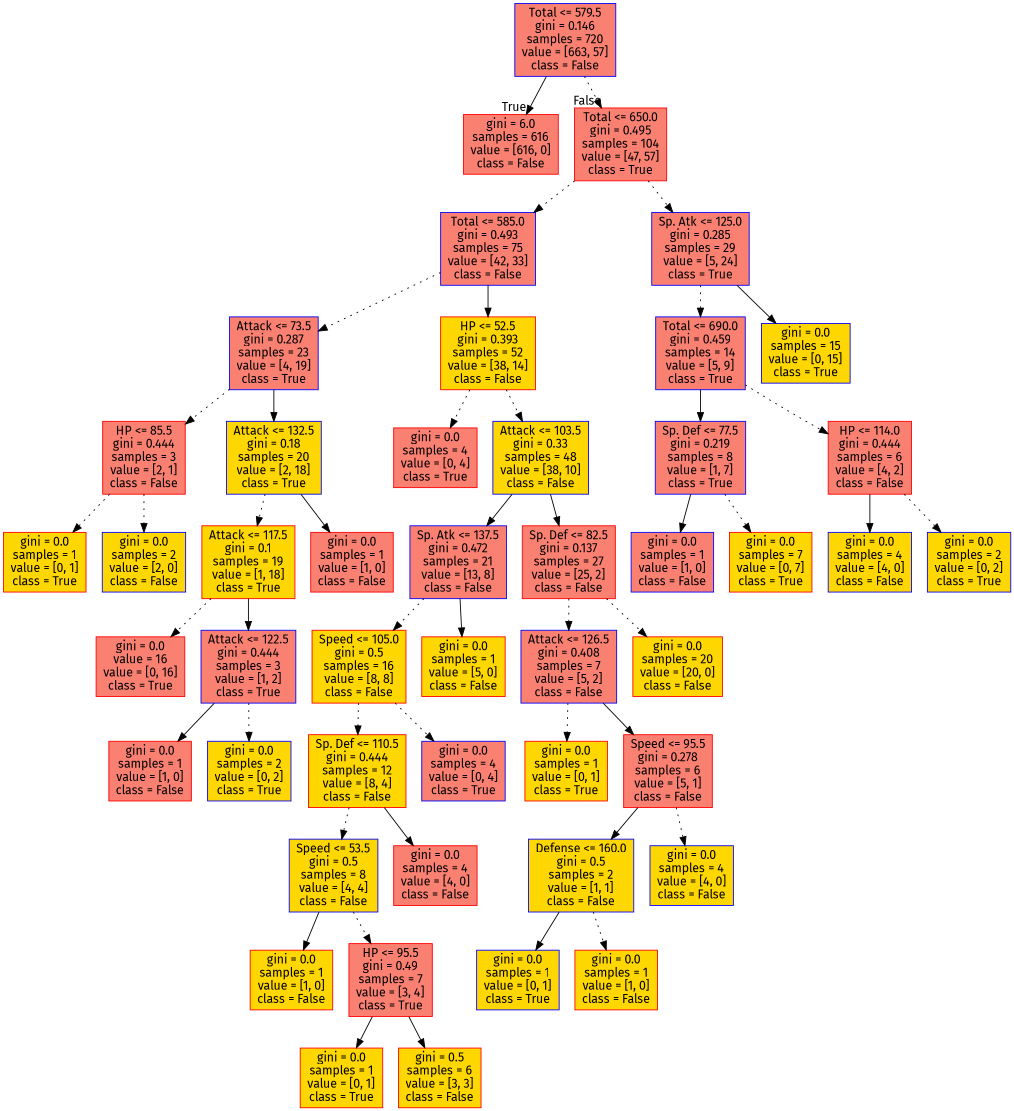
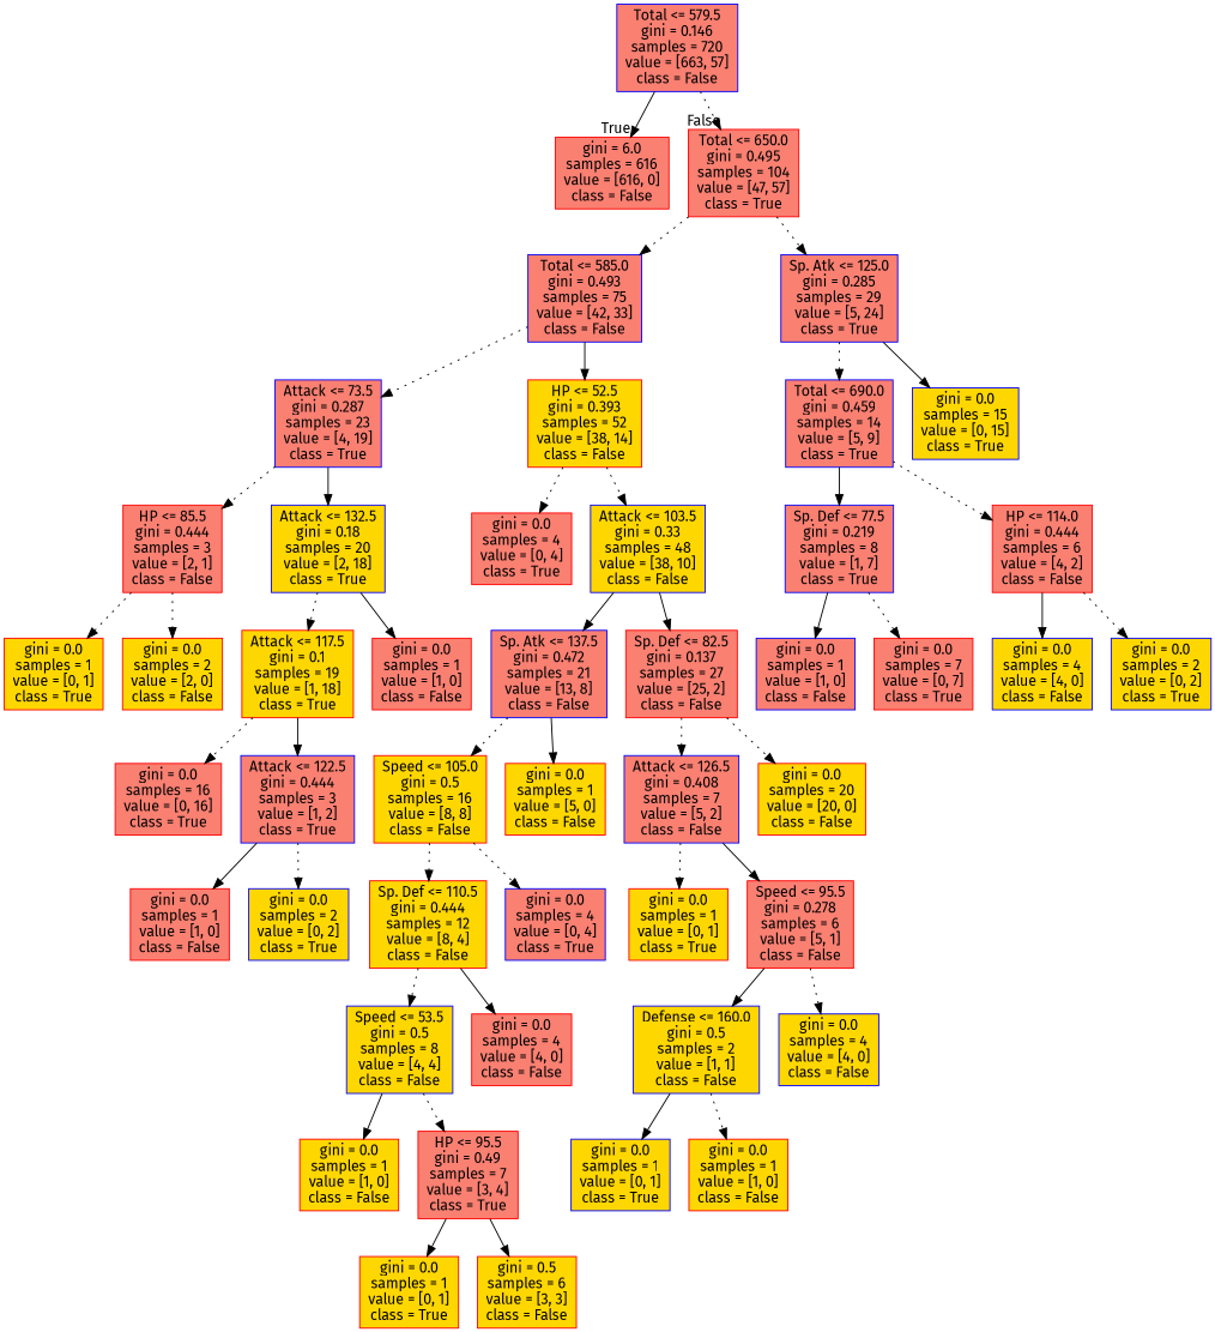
  digraph {
    fontname="Fira Sans"
    node [color=red fillcolor=gold fontname="Fira Sans" shape=box style=filled]
    edge [fontname="Fira Sans" style=dotted]
    n1 [color=blue fillcolor=salmon label="Total <= 579.5\ngini = 0.146\nsamples = 720\nvalue = [663, 57]\nclass = False"]
    n2 [fillcolor=salmon label="gini = 6.0\nsamples = 616\nvalue = [616, 0]\nclass = False"]
    n3 [fillcolor=salmon label="Total <= 650.0\ngini = 0.495\nsamples = 104\nvalue = [47, 57]\nclass = True"]
    n4 [color=blue fillcolor=salmon label="Total <= 585.0\ngini = 0.493\nsamples = 75\nvalue = [42, 33]\nclass = False"]
    n5 [color=blue fillcolor=salmon label="Sp. Atk <= 125.0\ngini = 0.285\nsamples = 29\nvalue = [5, 24]\nclass = True"]
    n6 [color=blue fillcolor=salmon label="Attack <= 73.5\ngini = 0.287\nsamples = 23\nvalue = [4, 19]\nclass = True"]
    n7 [label="HP <= 52.5\ngini = 0.393\nsamples = 52\nvalue = [38, 14]\nclass = False"]
    n8 [color=blue fillcolor=salmon label="Total <= 690.0\ngini = 0.459\nsamples = 14\nvalue = [5, 9]\nclass = True"]
    n9 [color=blue label="gini = 0.0\nsamples = 15\nvalue = [0, 15]\nclass = True"]
    n10 [fillcolor=salmon label="HP <= 85.5\ngini = 0.444\nsamples = 3\nvalue = [2, 1]\nclass = False"]
    n11 [color=blue label="Attack <= 132.5\ngini = 0.18\nsamples = 20\nvalue = [2, 18]\nclass = True"]
    n12 [fillcolor=salmon label="gini = 0.0\nsamples = 4\nvalue = [0, 4]\nclass = True"]
    n13 [color=blue label="Attack <= 103.5\ngini = 0.33\nsamples = 48\nvalue = [38, 10]\nclass = False"]
    n14 [label="gini = 0.0\nsamples = 1\nvalue = [0, 1]\nclass = True"]
-   n15 [color=blue label="gini = 0.0\nsamples = 2\nvalue = [2, 0]\nclass = False"]
+   n15 [label="gini = 0.0\nsamples = 2\nvalue = [2, 0]\nclass = False"]
    n16 [label="Attack <= 117.5\ngini = 0.1\nsamples = 19\nvalue = [1, 18]\nclass = True"]
    n17 [fillcolor=salmon label="gini = 0.0\nsamples = 1\nvalue = [1, 0]\nclass = False"]
-   n18 [fillcolor=salmon label="gini = 0.0\nvalue = 16\nvalue = [0, 16]\nclass = True"]
+   n18 [fillcolor=salmon label="gini = 0.0\nsamples = 16\nvalue = [0, 16]\nclass = True"]
    n19 [color=blue fillcolor=salmon label="Attack <= 122.5\ngini = 0.444\nsamples = 3\nvalue = [1, 2]\nclass = True"]
    n20 [fillcolor=salmon label="gini = 0.0\nsamples = 1\nvalue = [1, 0]\nclass = False"]
    n21 [color=blue label="gini = 0.0\nsamples = 2\nvalue = [0, 2]\nclass = True"]
    n22 [color=blue fillcolor=salmon label="Sp. Atk <= 137.5\ngini = 0.472\nsamples = 21\nvalue = [13, 8]\nclass = False"]
    n23 [fillcolor=salmon label="Sp. Def <= 82.5\ngini = 0.137\nsamples = 27\nvalue = [25, 2]\nclass = False"]
    n24 [label="Speed <= 105.0\ngini = 0.5\nsamples = 16\nvalue = [8, 8]\nclass = False"]
    n25 [label="gini = 0.0\nsamples = 1\nvalue = [5, 0]\nclass = False"]
    n26 [color=blue fillcolor=salmon label="Attack <= 126.5\ngini = 0.408\nsamples = 7\nvalue = [5, 2]\nclass = False"]
    n27 [label="gini = 0.0\nsamples = 20\nvalue = [20, 0]\nclass = False"]
    n28 [label="Sp. Def <= 110.5\ngini = 0.444\nsamples = 12\nvalue = [8, 4]\nclass = False"]
    n29 [color=blue fillcolor=salmon label="gini = 0.0\nsamples = 4\nvalue = [0, 4]\nclass = True"]
    n30 [color=blue label="Speed <= 53.5\ngini = 0.5\nsamples = 8\nvalue = [4, 4]\nclass = False"]
    n31 [fillcolor=salmon label="gini = 0.0\nsamples = 4\nvalue = [4, 0]\nclass = False"]
    n32 [label="gini = 0.0\nsamples = 1\nvalue = [1, 0]\nclass = False"]
    n33 [fillcolor=salmon label="HP <= 95.5\ngini = 0.49\nsamples = 7\nvalue = [3, 4]\nclass = True"]
    n34 [label="gini = 0.0\nsamples = 1\nvalue = [0, 1]\nclass = True"]
    n35 [label="gini = 0.5\nsamples = 6\nvalue = [3, 3]\nclass = False"]
    n36 [label="gini = 0.0\nsamples = 1\nvalue = [0, 1]\nclass = True"]
    n37 [fillcolor=salmon label="Speed <= 95.5\ngini = 0.278\nsamples = 6\nvalue = [5, 1]\nclass = False"]
    n38 [color=blue label="Defense <= 160.0\ngini = 0.5\nsamples = 2\nvalue = [1, 1]\nclass = False"]
    n39 [color=blue label="gini = 0.0\nsamples = 4\nvalue = [4, 0]\nclass = False"]
    n40 [color=blue label="gini = 0.0\nsamples = 1\nvalue = [0, 1]\nclass = True"]
    n41 [label="gini = 0.0\nsamples = 1\nvalue = [1, 0]\nclass = False"]
    n42 [color=blue fillcolor=salmon label="Sp. Def <= 77.5\ngini = 0.219\nsamples = 8\nvalue = [1, 7]\nclass = True"]
    n43 [fillcolor=salmon label="HP <= 114.0\ngini = 0.444\nsamples = 6\nvalue = [4, 2]\nclass = False"]
    n44 [color=blue fillcolor=salmon label="gini = 0.0\nsamples = 1\nvalue = [1, 0]\nclass = False"]
-   n45 [label="gini = 0.0\nsamples = 7\nvalue = [0, 7]\nclass = True"]
+   n45 [fillcolor=salmon label="gini = 0.0\nsamples = 7\nvalue = [0, 7]\nclass = True"]
    n46 [color=blue label="gini = 0.0\nsamples = 4\nvalue = [4, 0]\nclass = False"]
    n47 [color=blue label="gini = 0.0\nsamples = 2\nvalue = [0, 2]\nclass = True"]
    n1 -> n2 [headlabel=True labelangle=45 labeldistance=2.5 style=solid]
    n1 -> n3 [headlabel=False labelangle=-45 labeldistance=2.5]
    n3 -> n4
    n3 -> n5
    n4 -> n6
    n4 -> n7 [style=solid]
    n5 -> n8
    n5 -> n9 [style=solid]
    n6 -> n10
    n6 -> n11 [style=solid]
    n7 -> n12
    n7 -> n13
    n8 -> n42 [style=solid]
    n8 -> n43
    n10 -> n14
    n10 -> n15
    n11 -> n16
    n11 -> n17 [style=solid]
    n13 -> n22 [style=solid]
    n13 -> n23 [style=solid]
    n16 -> n18
    n16 -> n19 [style=solid]
    n19 -> n20 [style=solid]
    n19 -> n21
    n22 -> n24
    n22 -> n25 [style=solid]
    n23 -> n26
    n23 -> n27
    n24 -> n28
    n24 -> n29
    n26 -> n36
    n26 -> n37 [style=solid]
    n28 -> n30
    n28 -> n31 [style=solid]
    n30 -> n32 [style=solid]
    n30 -> n33
    n33 -> n34 [style=solid]
    n33 -> n35 [style=solid]
    n37 -> n38 [style=solid]
    n37 -> n39
    n38 -> n40 [style=solid]
    n38 -> n41
    n42 -> n44 [style=solid]
    n42 -> n45
    n43 -> n46 [style=solid]
    n43 -> n47
  }
